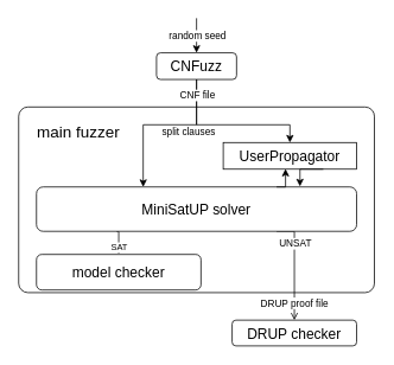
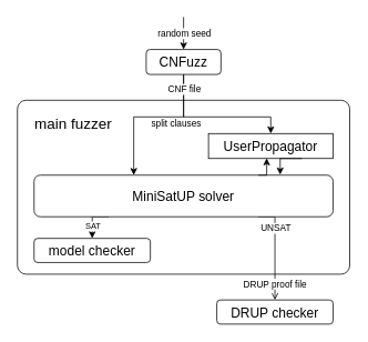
  <mxCell id="0" />
  <mxCell id="1" parent="0" />
  <mxCell id="2" value="&lt;div&gt;&lt;div&gt;main fuzzer&amp;nbsp; &amp;nbsp; &amp;nbsp; &amp;nbsp; &amp;nbsp; &amp;nbsp; &amp;nbsp; &amp;nbsp; &amp;nbsp; &amp;nbsp; &amp;nbsp; &amp;nbsp; &amp;nbsp; &amp;nbsp; &amp;nbsp; &amp;nbsp; &amp;nbsp; &amp;nbsp; &amp;nbsp; &amp;nbsp; &amp;nbsp; &amp;nbsp; &amp;nbsp; &amp;nbsp; &amp;nbsp; &amp;nbsp; &amp;nbsp;&lt;/div&gt;&lt;/div&gt;&lt;div&gt;&lt;br&gt;&lt;/div&gt;&lt;div&gt;&lt;br&gt;&lt;/div&gt;&lt;div&gt;&lt;br&gt;&lt;/div&gt;&lt;div&gt;&lt;br&gt;&lt;/div&gt;&lt;div&gt;&lt;br&gt;&lt;/div&gt;&lt;div&gt;&lt;br&gt;&lt;/div&gt;&lt;div&gt;&lt;br&gt;&lt;/div&gt;" style="rounded=1;whiteSpace=wrap;html=1;fontSize=18;align=center;arcSize=5;" parent="1" vertex="1"><mxGeometry x="20" y="120" width="400" height="209" as="geometry" /></mxCell>
  <mxCell id="3" style="edgeStyle=orthogonalEdgeStyle;rounded=0;orthogonalLoop=1;jettySize=auto;html=1;exitX=0.5;exitY=1;exitDx=0;exitDy=0;entryX=0.5;entryY=0;entryDx=0;entryDy=0;" parent="1" source="4" target="18" edge="1"><mxGeometry relative="1" as="geometry"><Array as="points"><mxPoint x="220" y="140" /><mxPoint x="325" y="140" /></Array><mxPoint x="330" y="160" as="targetPoint" /></mxGeometry></mxCell>
  <mxCell id="4" value="&lt;font&gt;CNFuzz&lt;/font&gt;" style="rounded=1;whiteSpace=wrap;html=1;fontSize=16;" parent="1" vertex="1"><mxGeometry x="175" y="59" width="90" height="30" as="geometry" /></mxCell>
  <mxCell id="5" style="edgeStyle=orthogonalEdgeStyle;rounded=0;orthogonalLoop=1;jettySize=auto;html=1;exitX=0.25;exitY=1;exitDx=0;exitDy=0;entryX=0.5;entryY=0;entryDx=0;entryDy=0;" parent="1" source="10" target="13" edge="1"><mxGeometry relative="1" as="geometry" /></mxCell>
  <mxCell id="6" value="SAT" style="edgeLabel;html=1;align=center;verticalAlign=middle;resizable=0;points=[];fontColor=#000000;labelBorderColor=none;fontSize=10;" parent="5" vertex="1" connectable="0"><mxGeometry x="0.172" y="-2" relative="1" as="geometry"><mxPoint x="2" y="3" as="offset" /></mxGeometry></mxCell>
  <mxCell id="7" style="edgeStyle=orthogonalEdgeStyle;rounded=0;orthogonalLoop=1;jettySize=auto;html=1;exitX=0.75;exitY=1;exitDx=0;exitDy=0;entryX=0.5;entryY=0;entryDx=0;entryDy=0;endArrow=open;" edge="1" parent="1" source="10" target="17"><mxGeometry relative="1" as="geometry"><Array as="points"><mxPoint x="330" y="260" /></Array></mxGeometry></mxCell>
  <mxCell id="8" value="UNSAT" style="edgeLabel;html=1;align=center;verticalAlign=middle;resizable=0;points=[];" vertex="1" connectable="0" parent="7"><mxGeometry x="-0.443" relative="1" as="geometry"><mxPoint as="offset" /></mxGeometry></mxCell>
  <mxCell id="9" value="DRUP proof file" style="edgeLabel;html=1;align=center;verticalAlign=middle;resizable=0;points=[];" vertex="1" connectable="0" parent="7"><mxGeometry x="0.668" y="-1" relative="1" as="geometry"><mxPoint as="offset" /></mxGeometry></mxCell>
  <mxCell id="10" value="&lt;div&gt;&lt;span style=&quot;font-size: 16px; background-color: transparent; color: light-dark(rgb(0, 0, 0), rgb(255, 255, 255));&quot;&gt;MiniSatUP solver&lt;/span&gt;&lt;/div&gt;" style="rounded=1;whiteSpace=wrap;html=1;fontSize=18;" parent="1" vertex="1"><mxGeometry x="40" y="210" width="360" height="50" as="geometry" /></mxCell>
  <mxCell id="11" value="" style="endArrow=classic;html=1;rounded=0;" parent="1" target="4" edge="1"><mxGeometry width="50" height="50" relative="1" as="geometry"><mxPoint x="220" y="20" as="sourcePoint" /><mxPoint x="330" y="119" as="targetPoint" /></mxGeometry></mxCell>
  <mxCell id="12" value="random seed" style="edgeLabel;html=1;align=center;verticalAlign=middle;resizable=0;points=[];" parent="11" vertex="1" connectable="0"><mxGeometry x="-0.25" y="-2" relative="1" as="geometry"><mxPoint x="2" y="4" as="offset" /></mxGeometry></mxCell>
- <mxCell id="13" value="model checker" style="rounded=1;whiteSpace=wrap;html=1;fontSize=16;" parent="1" vertex="1"><mxGeometry x="40" y="286" width="185" height="40" as="geometry" /></mxCell>
+ <mxCell id="13" value="model checker" style="rounded=1;whiteSpace=wrap;html=1;fontSize=16;" parent="1" vertex="1"><mxGeometry x="40" y="286" width="140" height="29" as="geometry" /></mxCell>
  <mxCell id="14" style="edgeStyle=orthogonalEdgeStyle;rounded=0;orthogonalLoop=1;jettySize=auto;html=1;exitX=0.5;exitY=1;exitDx=0;exitDy=0;" parent="1" source="4" edge="1"><mxGeometry relative="1" as="geometry"><mxPoint x="160" y="210" as="targetPoint" /><Array as="points"><mxPoint x="220" y="140" /><mxPoint x="160" y="140" /><mxPoint x="160" y="210" /></Array></mxGeometry></mxCell>
  <mxCell id="15" value="CNF file" style="edgeLabel;html=1;align=center;verticalAlign=middle;resizable=0;points=[];" parent="14" vertex="1" connectable="0"><mxGeometry x="-0.536" y="1" relative="1" as="geometry"><mxPoint x="-1" y="-25" as="offset" /></mxGeometry></mxCell>
  <mxCell id="16" value="split clauses" style="edgeLabel;html=1;align=center;verticalAlign=middle;resizable=0;points=[];" parent="14" vertex="1" connectable="0"><mxGeometry x="-0.315" relative="1" as="geometry"><mxPoint x="1" y="7" as="offset" /></mxGeometry></mxCell>
  <mxCell id="17" value="DRUP checker" style="rounded=1;whiteSpace=wrap;html=1;fontSize=16;" vertex="1" parent="1"><mxGeometry x="260" y="360" width="140" height="29" as="geometry" /></mxCell>
  <mxCell id="18" value="UserPropagator" style="whiteSpace=wrap;html=1;fontSize=16;rounded=0;" vertex="1" parent="1"><mxGeometry x="250" y="160" width="150" height="30" as="geometry" /></mxCell>
  <mxCell id="19" style="edgeStyle=orthogonalEdgeStyle;rounded=0;orthogonalLoop=1;jettySize=auto;html=1;exitX=0.75;exitY=0;exitDx=0;exitDy=0;entryX=0.467;entryY=0.989;entryDx=0;entryDy=0;entryPerimeter=0;" edge="1" parent="1" source="10" target="18"><mxGeometry relative="1" as="geometry"><mxPoint x="318" y="180" as="targetPoint" /></mxGeometry></mxCell>
  <mxCell id="20" style="edgeStyle=orthogonalEdgeStyle;rounded=0;orthogonalLoop=1;jettySize=auto;html=1;exitX=0.75;exitY=1;exitDx=0;exitDy=0;entryX=0.823;entryY=-0.012;entryDx=0;entryDy=0;entryPerimeter=0;" edge="1" parent="1" source="18" target="10"><mxGeometry relative="1" as="geometry"><Array as="points"><mxPoint x="336" y="190" /></Array></mxGeometry></mxCell>
